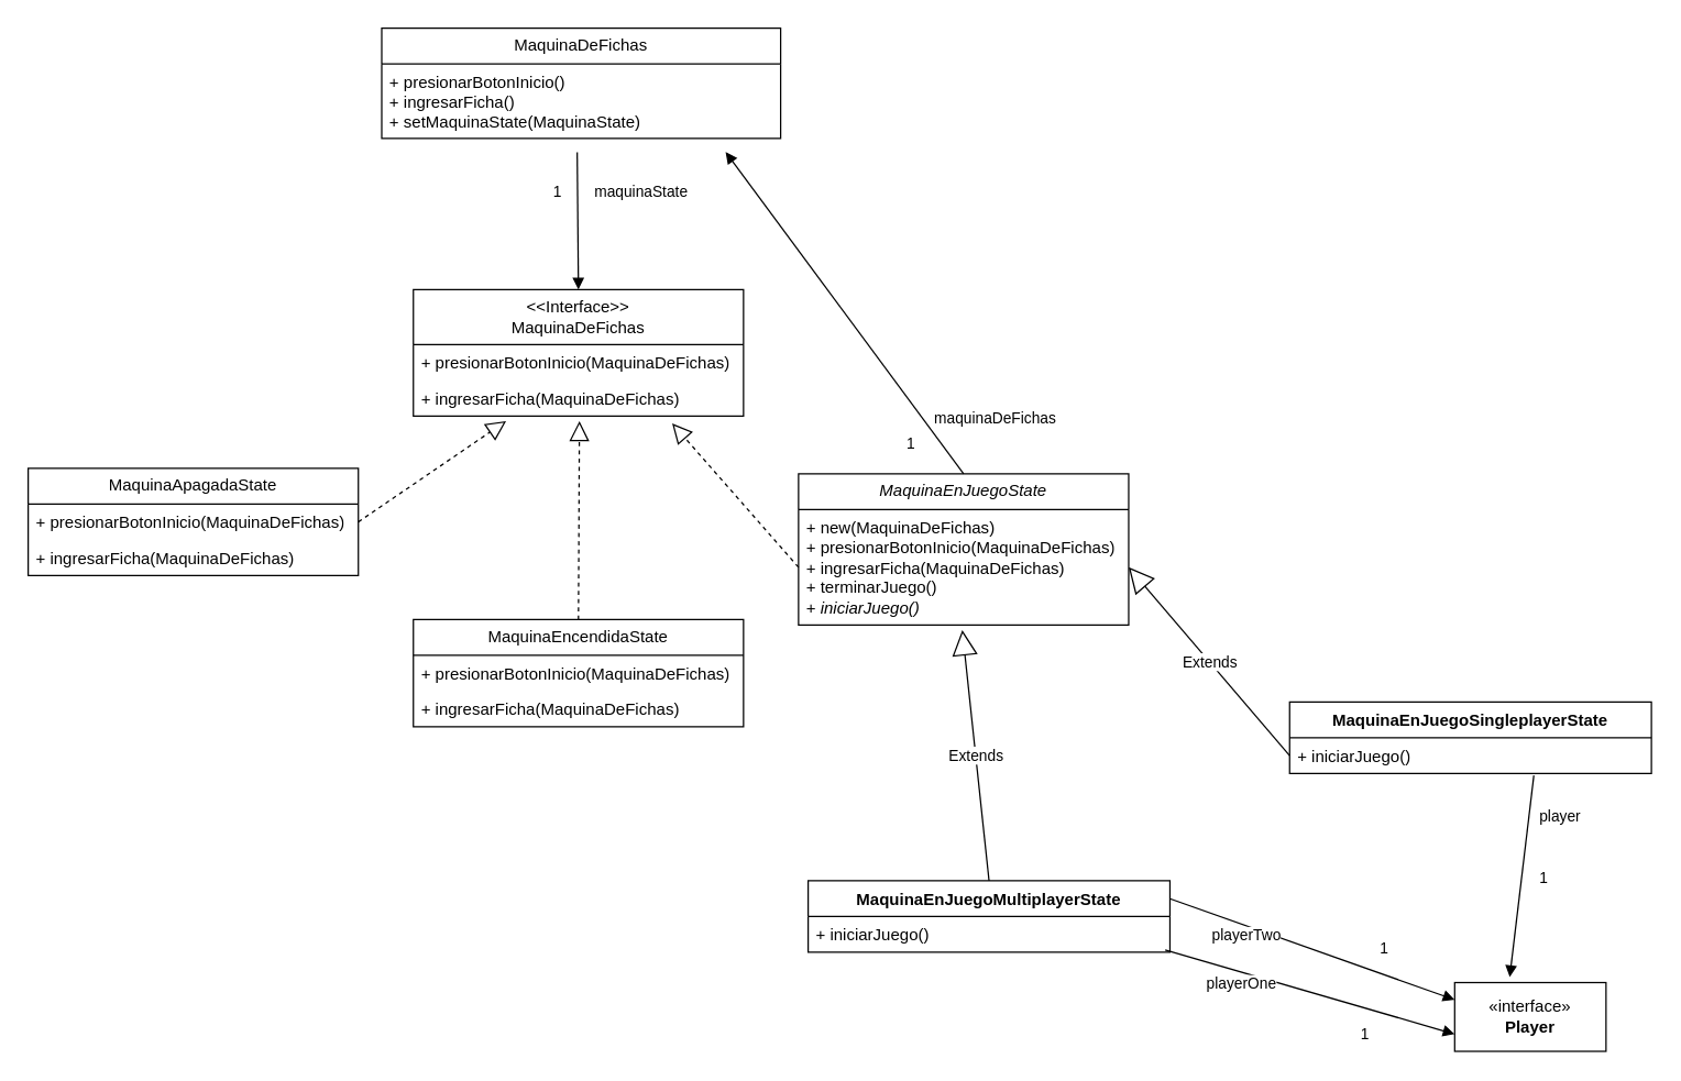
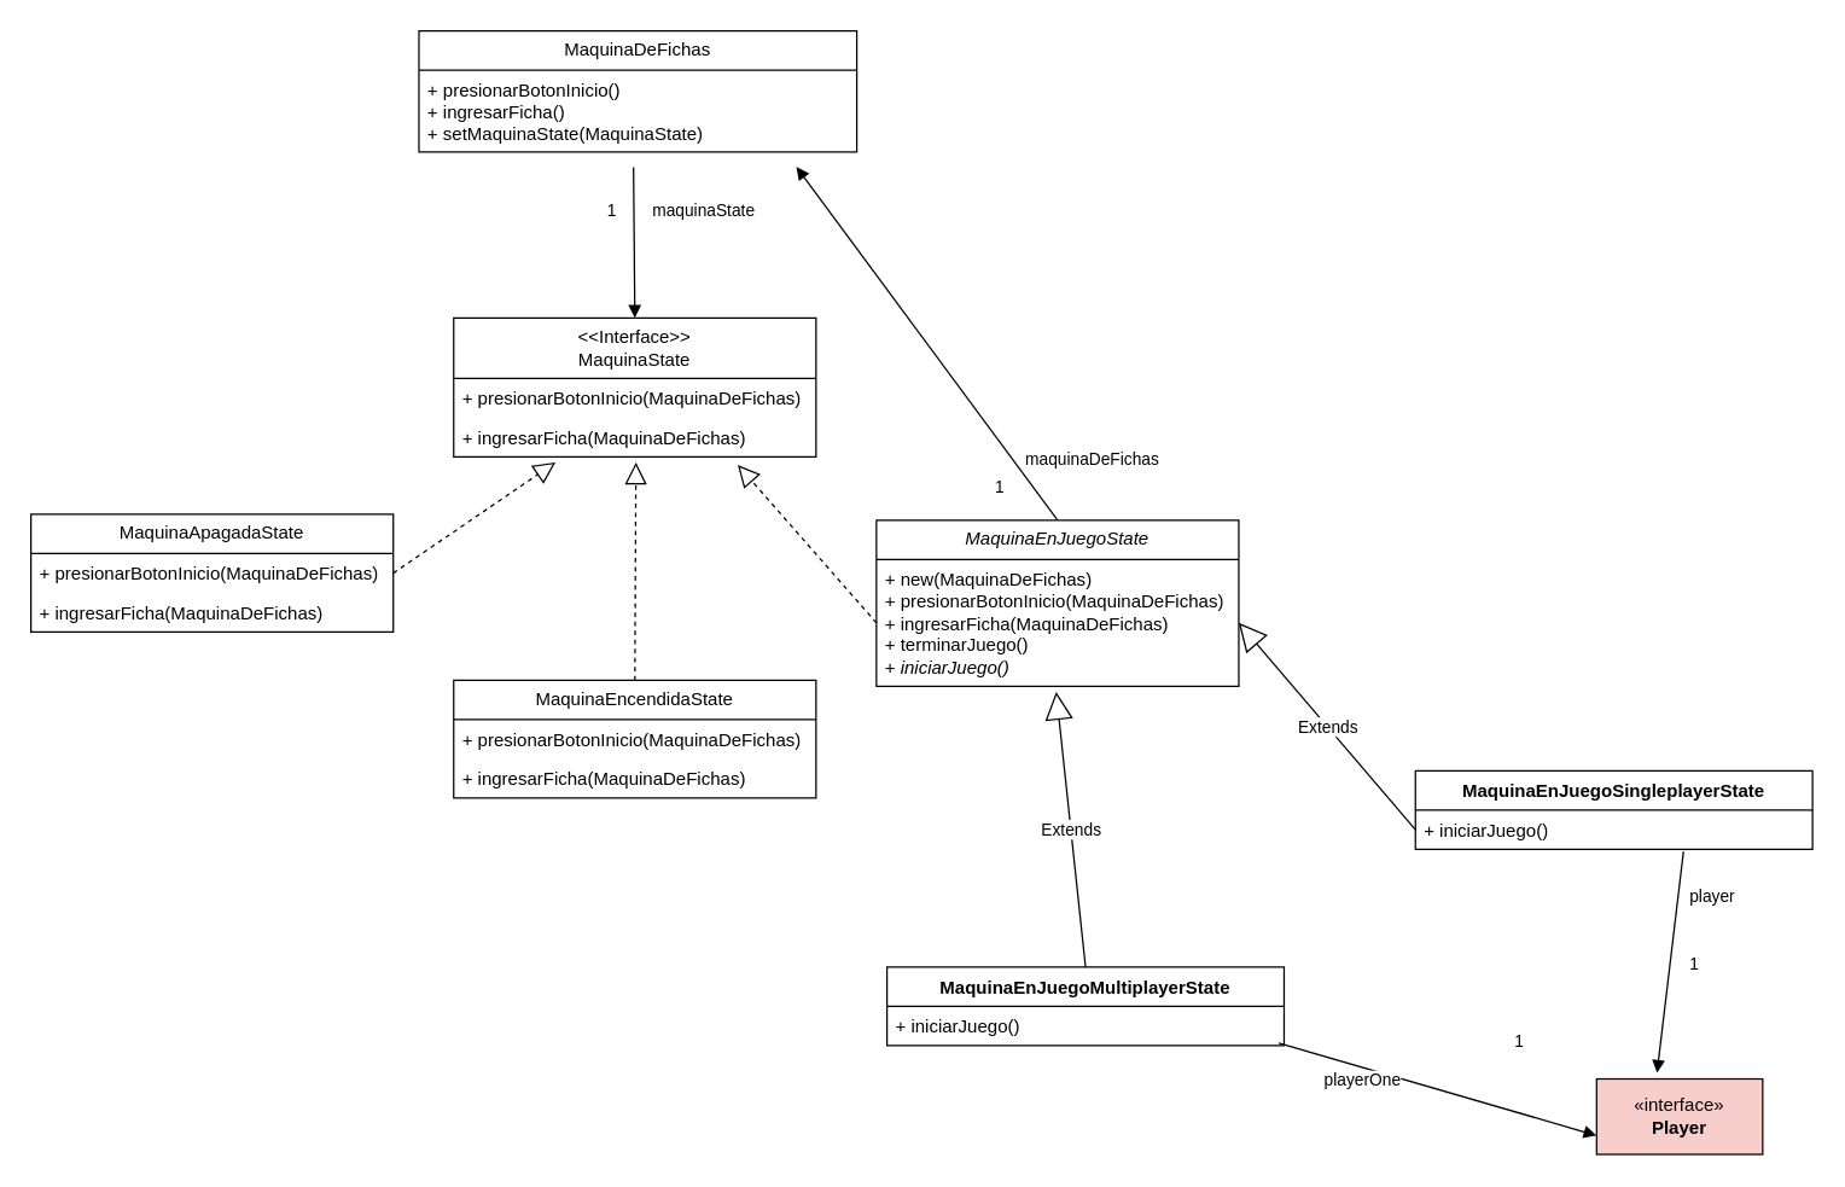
  <mxCell id="0" />
  <mxCell id="1" parent="0" />
  <mxCell id="2" value="MaquinaDeFichas" style="swimlane;fontStyle=0;childLayout=stackLayout;horizontal=1;startSize=26;fillColor=none;horizontalStack=0;resizeParent=1;resizeParentMax=0;resizeLast=0;collapsible=1;marginBottom=0;whiteSpace=wrap;html=1;" vertex="1" parent="1"><mxGeometry x="277" y="20" width="290" height="80" as="geometry" /></mxCell>
  <mxCell id="3" value="+ presionarBotonInicio()&lt;br&gt;+ ingresarFicha()&lt;br&gt;+ setMaquinaState(MaquinaState)" style="text;strokeColor=none;fillColor=none;align=left;verticalAlign=top;spacingLeft=4;spacingRight=4;overflow=hidden;rotatable=0;points=[[0,0.5],[1,0.5]];portConstraint=eastwest;whiteSpace=wrap;html=1;" vertex="1" parent="2"><mxGeometry y="26" width="290" height="54" as="geometry" /></mxCell>
- <mxCell id="4" value="&amp;lt;&amp;lt;Interface&amp;gt;&amp;gt;&lt;br&gt;MaquinaDeFichas" style="swimlane;fontStyle=0;childLayout=stackLayout;horizontal=1;startSize=40;fillColor=none;horizontalStack=0;resizeParent=1;resizeParentMax=0;resizeLast=0;collapsible=1;marginBottom=0;whiteSpace=wrap;html=1;" vertex="1" parent="1"><mxGeometry x="300" y="210" width="240" height="92" as="geometry" /></mxCell>
+ <mxCell id="4" value="&amp;lt;&amp;lt;Interface&amp;gt;&amp;gt;&lt;br&gt;MaquinaState" style="swimlane;fontStyle=0;childLayout=stackLayout;horizontal=1;startSize=40;fillColor=none;horizontalStack=0;resizeParent=1;resizeParentMax=0;resizeLast=0;collapsible=1;marginBottom=0;whiteSpace=wrap;html=1;" vertex="1" parent="1"><mxGeometry x="300" y="210" width="240" height="92" as="geometry" /></mxCell>
  <mxCell id="5" value="+ presionarBotonInicio(MaquinaDeFichas)" style="text;strokeColor=none;fillColor=none;align=left;verticalAlign=top;spacingLeft=4;spacingRight=4;overflow=hidden;rotatable=0;points=[[0,0.5],[1,0.5]];portConstraint=eastwest;whiteSpace=wrap;html=1;" vertex="1" parent="4"><mxGeometry y="40" width="240" height="26" as="geometry" /></mxCell>
  <mxCell id="6" value="+ ingresarFicha(MaquinaDeFichas)" style="text;strokeColor=none;fillColor=none;align=left;verticalAlign=top;spacingLeft=4;spacingRight=4;overflow=hidden;rotatable=0;points=[[0,0.5],[1,0.5]];portConstraint=eastwest;whiteSpace=wrap;html=1;" vertex="1" parent="4"><mxGeometry y="66" width="240" height="26" as="geometry" /></mxCell>
  <mxCell id="7" value="MaquinaApagadaState" style="swimlane;fontStyle=0;childLayout=stackLayout;horizontal=1;startSize=26;fillColor=none;horizontalStack=0;resizeParent=1;resizeParentMax=0;resizeLast=0;collapsible=1;marginBottom=0;whiteSpace=wrap;html=1;" vertex="1" parent="1"><mxGeometry x="20" y="340" width="240" height="78" as="geometry" /></mxCell>
  <mxCell id="8" value="+ presionarBotonInicio(MaquinaDeFichas)" style="text;strokeColor=none;fillColor=none;align=left;verticalAlign=top;spacingLeft=4;spacingRight=4;overflow=hidden;rotatable=0;points=[[0,0.5],[1,0.5]];portConstraint=eastwest;whiteSpace=wrap;html=1;" vertex="1" parent="7"><mxGeometry y="26" width="240" height="26" as="geometry" /></mxCell>
  <mxCell id="9" value="+ ingresarFicha(MaquinaDeFichas)" style="text;strokeColor=none;fillColor=none;align=left;verticalAlign=top;spacingLeft=4;spacingRight=4;overflow=hidden;rotatable=0;points=[[0,0.5],[1,0.5]];portConstraint=eastwest;whiteSpace=wrap;html=1;" vertex="1" parent="7"><mxGeometry y="52" width="240" height="26" as="geometry" /></mxCell>
  <mxCell id="10" value="maquinaState" style="endArrow=block;endFill=1;html=1;align=left;verticalAlign=top;rounded=0;exitX=0.49;exitY=1.187;exitDx=0;exitDy=0;exitPerimeter=0;entryX=0.5;entryY=0;entryDx=0;entryDy=0;" edge="1" parent="1" source="3" target="4"><mxGeometry x="-0.683" y="11" relative="1" as="geometry"><mxPoint x="380" y="260" as="sourcePoint" /><mxPoint x="540" y="260" as="targetPoint" /><mxPoint as="offset" /></mxGeometry></mxCell>
  <mxCell id="11" value="1" style="edgeLabel;resizable=0;html=1;align=left;verticalAlign=bottom;" connectable="0" vertex="1" parent="10"><mxGeometry x="-1" relative="1" as="geometry"><mxPoint x="-19" y="37" as="offset" /></mxGeometry></mxCell>
  <mxCell id="12" value="MaquinaEncendidaState" style="swimlane;fontStyle=0;childLayout=stackLayout;horizontal=1;startSize=26;fillColor=none;horizontalStack=0;resizeParent=1;resizeParentMax=0;resizeLast=0;collapsible=1;marginBottom=0;whiteSpace=wrap;html=1;" vertex="1" parent="1"><mxGeometry x="300" y="450" width="240" height="78" as="geometry" /></mxCell>
  <mxCell id="13" value="+ presionarBotonInicio(MaquinaDeFichas)" style="text;strokeColor=none;fillColor=none;align=left;verticalAlign=top;spacingLeft=4;spacingRight=4;overflow=hidden;rotatable=0;points=[[0,0.5],[1,0.5]];portConstraint=eastwest;whiteSpace=wrap;html=1;" vertex="1" parent="12"><mxGeometry y="26" width="240" height="26" as="geometry" /></mxCell>
  <mxCell id="14" value="+ ingresarFicha(MaquinaDeFichas)" style="text;strokeColor=none;fillColor=none;align=left;verticalAlign=top;spacingLeft=4;spacingRight=4;overflow=hidden;rotatable=0;points=[[0,0.5],[1,0.5]];portConstraint=eastwest;whiteSpace=wrap;html=1;" vertex="1" parent="12"><mxGeometry y="52" width="240" height="26" as="geometry" /></mxCell>
  <mxCell id="15" value="&lt;i&gt;MaquinaEnJuegoState&lt;/i&gt;" style="swimlane;fontStyle=0;childLayout=stackLayout;horizontal=1;startSize=26;fillColor=none;horizontalStack=0;resizeParent=1;resizeParentMax=0;resizeLast=0;collapsible=1;marginBottom=0;whiteSpace=wrap;html=1;" vertex="1" parent="1"><mxGeometry x="580" y="344" width="240" height="110" as="geometry" /></mxCell>
  <mxCell id="16" value="+ new(MaquinaDeFichas)&lt;br&gt;+ presionarBotonInicio(MaquinaDeFichas)&lt;br&gt;+ ingresarFicha(MaquinaDeFichas)&lt;br&gt;+ terminarJuego()&lt;br&gt;+ &lt;i&gt;iniciarJuego()&lt;/i&gt;" style="text;strokeColor=none;fillColor=none;align=left;verticalAlign=top;spacingLeft=4;spacingRight=4;overflow=hidden;rotatable=0;points=[[0,0.5],[1,0.5]];portConstraint=eastwest;whiteSpace=wrap;html=1;" vertex="1" parent="15"><mxGeometry y="26" width="240" height="84" as="geometry" /></mxCell>
  <mxCell id="17" value="" style="endArrow=block;dashed=1;endFill=0;endSize=12;html=1;rounded=0;exitX=1;exitY=0.5;exitDx=0;exitDy=0;entryX=0.281;entryY=1.141;entryDx=0;entryDy=0;entryPerimeter=0;" edge="1" parent="1" source="8" target="6"><mxGeometry width="160" relative="1" as="geometry"><mxPoint x="390" y="310" as="sourcePoint" /><mxPoint x="550" y="310" as="targetPoint" /></mxGeometry></mxCell>
  <mxCell id="18" value="" style="endArrow=block;dashed=1;endFill=0;endSize=12;html=1;rounded=0;exitX=0.5;exitY=0;exitDx=0;exitDy=0;entryX=0.503;entryY=1.141;entryDx=0;entryDy=0;entryPerimeter=0;" edge="1" parent="1" source="12" target="6"><mxGeometry width="160" relative="1" as="geometry"><mxPoint x="270" y="389" as="sourcePoint" /><mxPoint x="377" y="316" as="targetPoint" /></mxGeometry></mxCell>
  <mxCell id="19" value="" style="endArrow=block;dashed=1;endFill=0;endSize=12;html=1;rounded=0;exitX=0;exitY=0.5;exitDx=0;exitDy=0;entryX=0.784;entryY=1.205;entryDx=0;entryDy=0;entryPerimeter=0;" edge="1" parent="1" source="16" target="6"><mxGeometry width="160" relative="1" as="geometry"><mxPoint x="280" y="399" as="sourcePoint" /><mxPoint x="387" y="326" as="targetPoint" /></mxGeometry></mxCell>
- <mxCell id="20" value="«interface»&lt;br&gt;&lt;b&gt;Player&lt;/b&gt;" style="html=1;whiteSpace=wrap;" vertex="1" parent="1"><mxGeometry x="1057" y="714" width="110" height="50" as="geometry" /></mxCell>
+ <mxCell id="20" value="«interface»&lt;br&gt;&lt;b&gt;Player&lt;/b&gt;" style="html=1;whiteSpace=wrap;fillColor=#f8cecc;" vertex="1" parent="1"><mxGeometry x="1057" y="714" width="110" height="50" as="geometry" /></mxCell>
  <mxCell id="21" value="Extends" style="endArrow=block;endSize=16;endFill=0;html=1;rounded=0;entryX=0.496;entryY=1.043;entryDx=0;entryDy=0;entryPerimeter=0;exitX=0.5;exitY=0;exitDx=0;exitDy=0;" edge="1" parent="1" source="23" target="16"><mxGeometry width="160" relative="1" as="geometry"><mxPoint x="747" y="420" as="sourcePoint" /><mxPoint x="907" y="420" as="targetPoint" /></mxGeometry></mxCell>
  <mxCell id="22" value="Extends" style="endArrow=block;endSize=16;endFill=0;html=1;rounded=0;entryX=1;entryY=0.5;entryDx=0;entryDy=0;exitX=0;exitY=0.5;exitDx=0;exitDy=0;" edge="1" parent="1" target="16"><mxGeometry width="160" relative="1" as="geometry"><mxPoint x="937" y="549" as="sourcePoint" /><mxPoint x="709" y="453" as="targetPoint" /></mxGeometry></mxCell>
  <mxCell id="23" value="MaquinaEnJuegoMultiplayerState" style="swimlane;fontStyle=1;align=center;verticalAlign=top;childLayout=stackLayout;horizontal=1;startSize=26;horizontalStack=0;resizeParent=1;resizeParentMax=0;resizeLast=0;collapsible=1;marginBottom=0;whiteSpace=wrap;html=1;" vertex="1" parent="1"><mxGeometry x="587" y="640" width="263" height="52" as="geometry" /></mxCell>
  <mxCell id="24" value="+ iniciarJuego()" style="text;strokeColor=none;fillColor=none;align=left;verticalAlign=top;spacingLeft=4;spacingRight=4;overflow=hidden;rotatable=0;points=[[0,0.5],[1,0.5]];portConstraint=eastwest;whiteSpace=wrap;html=1;" vertex="1" parent="23"><mxGeometry y="26" width="263" height="26" as="geometry" /></mxCell>
  <mxCell id="25" value="MaquinaEnJuegoSingleplayerState" style="swimlane;fontStyle=1;align=center;verticalAlign=top;childLayout=stackLayout;horizontal=1;startSize=26;horizontalStack=0;resizeParent=1;resizeParentMax=0;resizeLast=0;collapsible=1;marginBottom=0;whiteSpace=wrap;html=1;" vertex="1" parent="1"><mxGeometry x="937" y="510" width="263" height="52" as="geometry" /></mxCell>
  <mxCell id="26" value="+ iniciarJuego()" style="text;strokeColor=none;fillColor=none;align=left;verticalAlign=top;spacingLeft=4;spacingRight=4;overflow=hidden;rotatable=0;points=[[0,0.5],[1,0.5]];portConstraint=eastwest;whiteSpace=wrap;html=1;" vertex="1" parent="25"><mxGeometry y="26" width="263" height="26" as="geometry" /></mxCell>
  <mxCell id="27" value="maquinaDeFichas" style="endArrow=block;endFill=1;html=1;align=left;verticalAlign=top;rounded=0;exitX=0.5;exitY=0;exitDx=0;exitDy=0;entryX=0.862;entryY=1.185;entryDx=0;entryDy=0;entryPerimeter=0;" edge="1" parent="1" source="15" target="3"><mxGeometry x="-0.608" y="-14" relative="1" as="geometry"><mxPoint x="429" y="120" as="sourcePoint" /><mxPoint x="430" y="220" as="targetPoint" /><mxPoint y="1" as="offset" /></mxGeometry></mxCell>
  <mxCell id="28" value="1" style="edgeLabel;resizable=0;html=1;align=left;verticalAlign=bottom;" connectable="0" vertex="1" parent="27"><mxGeometry x="-1" relative="1" as="geometry"><mxPoint x="-43" y="-14" as="offset" /></mxGeometry></mxCell>
  <mxCell id="29" value="playerOne" style="endArrow=block;endFill=1;html=1;align=left;verticalAlign=top;rounded=0;exitX=0.987;exitY=0.933;exitDx=0;exitDy=0;exitPerimeter=0;entryX=0;entryY=0.75;entryDx=0;entryDy=0;" edge="1" parent="1" source="24" target="20"><mxGeometry x="-0.722" y="-4" relative="1" as="geometry"><mxPoint x="883.237" y="732.754" as="sourcePoint" /><mxPoint x="1017" y="560" as="targetPoint" /><mxPoint x="1" as="offset" /></mxGeometry></mxCell>
  <mxCell id="30" value="1" style="edgeLabel;resizable=0;html=1;align=left;verticalAlign=bottom;" connectable="0" vertex="1" parent="29"><mxGeometry x="-1" relative="1" as="geometry"><mxPoint x="154" y="7" as="offset" /></mxGeometry></mxCell>
- <mxCell id="31" value="playerTwo" style="endArrow=block;endFill=1;html=1;align=left;verticalAlign=top;rounded=0;exitX=1;exitY=0.25;exitDx=0;exitDy=0;entryX=0;entryY=0.25;entryDx=0;entryDy=0;" edge="1" parent="1" source="23" target="20"><mxGeometry x="-0.722" y="-4" relative="1" as="geometry"><mxPoint x="886.393" y="694.198" as="sourcePoint" /><mxPoint x="1067" y="762" as="targetPoint" /><mxPoint x="1" as="offset" /></mxGeometry></mxCell>
- <mxCell id="32" value="1" style="edgeLabel;resizable=0;html=1;align=left;verticalAlign=bottom;" connectable="0" vertex="1" parent="31"><mxGeometry x="-1" relative="1" as="geometry"><mxPoint x="137" y="107" as="offset" /></mxGeometry></mxCell>
  <mxCell id="33" value="player" style="endArrow=block;endFill=1;html=1;align=left;verticalAlign=top;rounded=0;exitX=0.675;exitY=1.052;exitDx=0;exitDy=0;exitPerimeter=0;" edge="1" parent="1" source="26"><mxGeometry x="-0.787" y="4" relative="1" as="geometry"><mxPoint x="1107" y="610" as="sourcePoint" /><mxPoint x="1097" y="710" as="targetPoint" /><mxPoint as="offset" /></mxGeometry></mxCell>
  <mxCell id="34" value="1" style="edgeLabel;resizable=0;html=1;align=left;verticalAlign=bottom;" connectable="0" vertex="1" parent="33"><mxGeometry x="-1" relative="1" as="geometry"><mxPoint x="2" y="83" as="offset" /></mxGeometry></mxCell>
